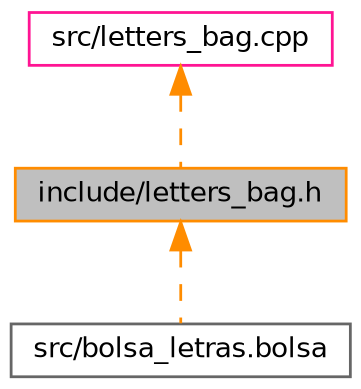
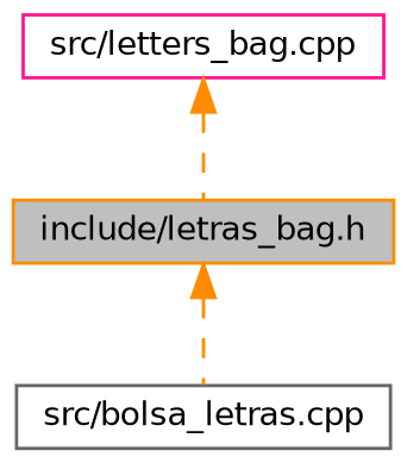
  digraph {
    node [fillcolor=white fontname=Helvetica fontsize=10 shape=record style=filled]
    edge [color=darkorange dir=back fontname=Helvetica fontsize=10 labelfontname=Helvetica labelfontsize=10 style=dashed]
-   n1 [color=darkorange fillcolor=grey75 fontcolor=black height=0.2 label="include/letters_bag.h" width=0.4]
-   n2 [color=gray40 height=0.2 label="src/bolsa_letras.bolsa" width=0.4]
+   n1 [color=darkorange fillcolor=grey75 fontcolor=black height=0.2 label="include/letras_bag.h" width=0.4]
+   n2 [color=gray40 height=0.2 label="src/bolsa_letras.cpp" width=0.4]
    n3 [color=deeppink height=0.2 label="src/letters_bag.cpp" width=0.4]
    n1 -> n2
    n3 -> n1
  }
